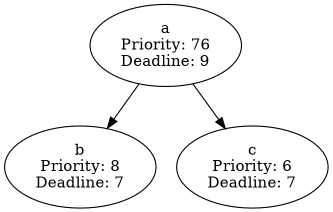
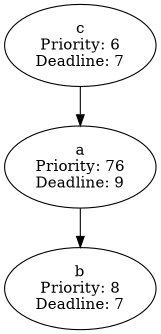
  digraph {
    n1 [label="a\nPriority: 76\nDeadline: 9"]
    n2 [label="b\nPriority: 8\nDeadline: 7"]
    n3 [label="c\nPriority: 6\nDeadline: 7"]
    n1 -> n2
-   n1 -> n3
+   n3 -> n1
  }
